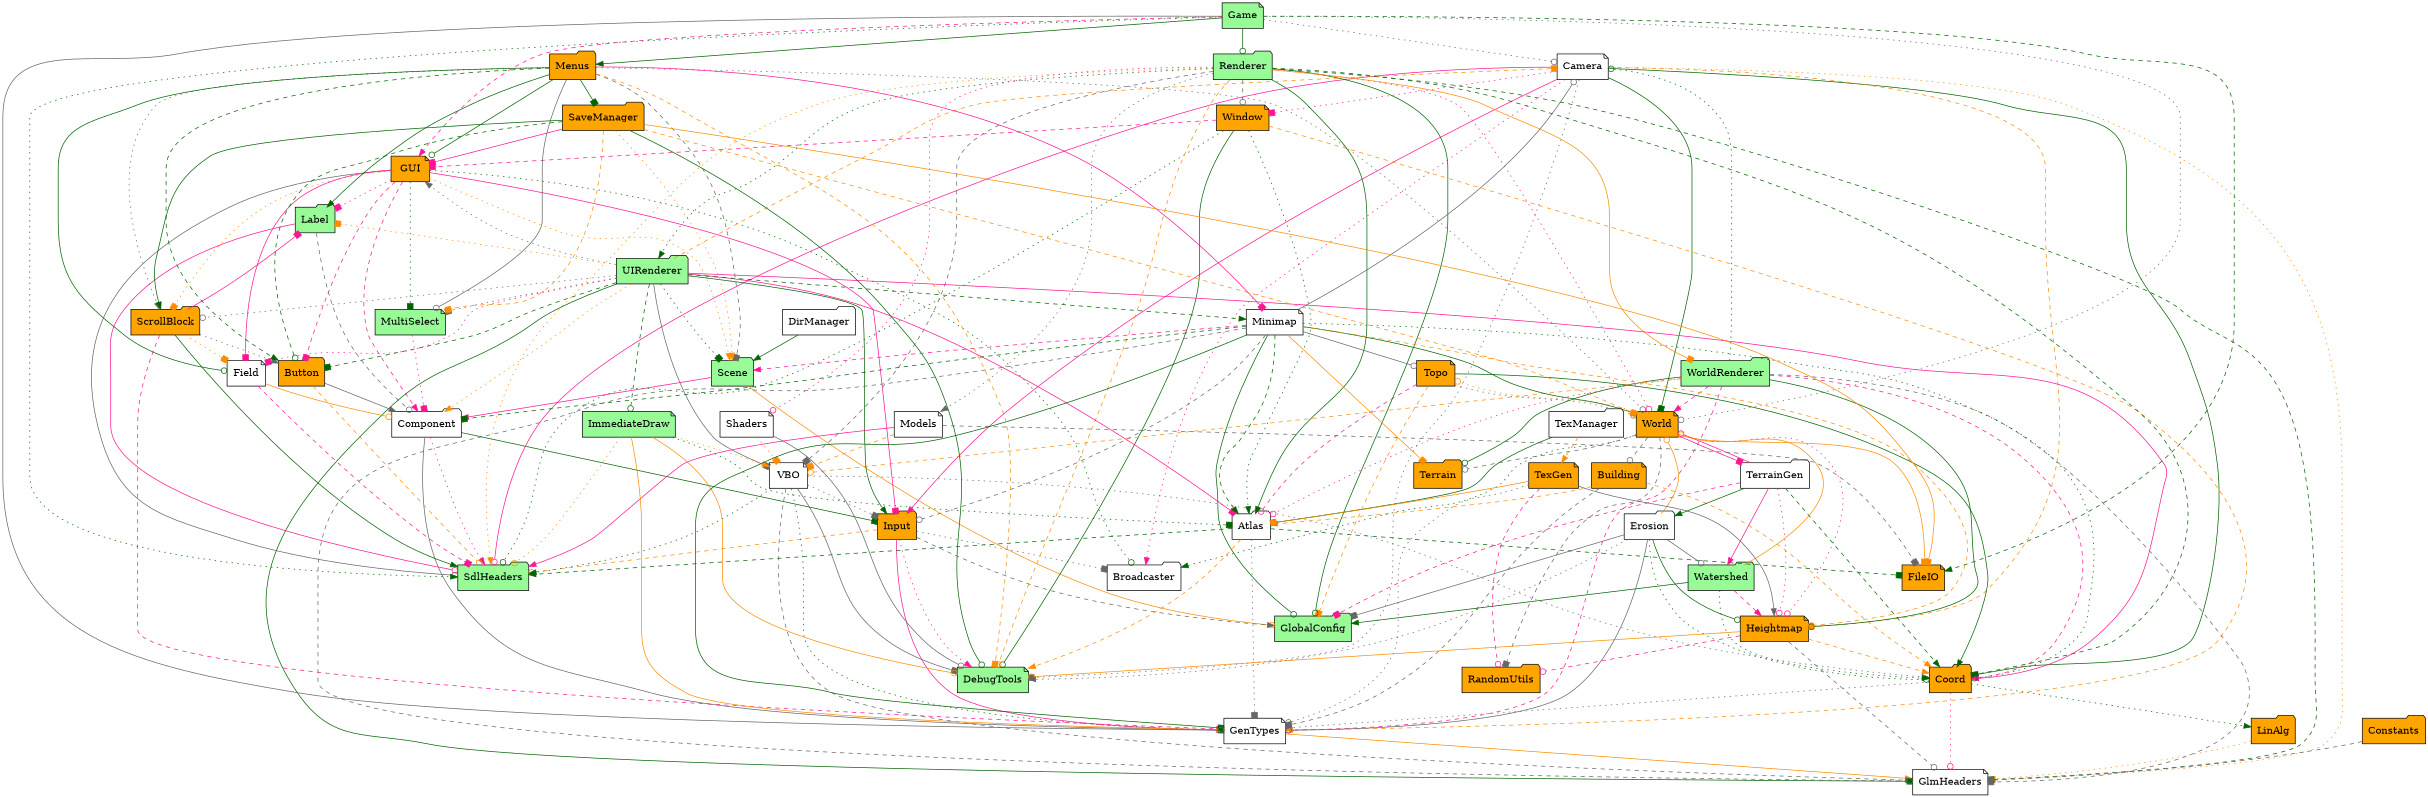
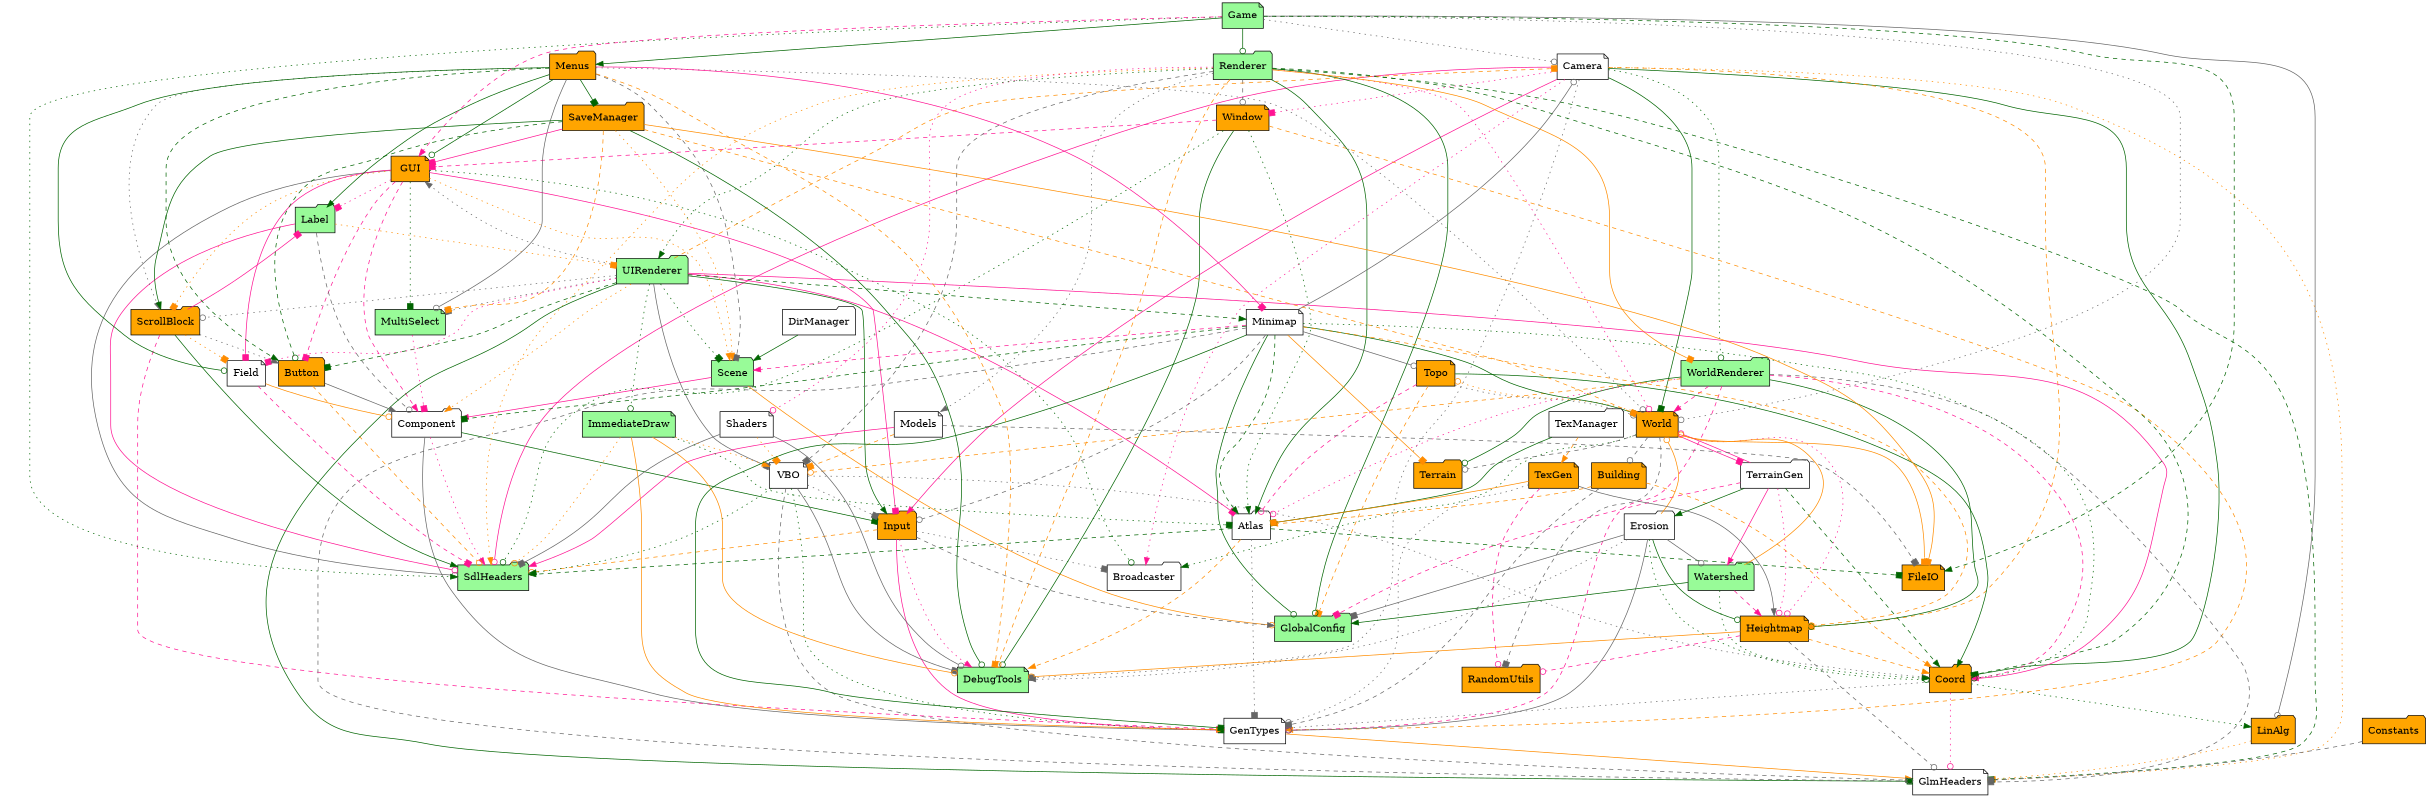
  digraph {
    clusterrank=local
    fontname=Helvetica
    fontsize=16
    node [fillcolor=orange shape=folder style=filled]
    edge [arrowhead=odot color=darkgreen style=solid]
    DirManager [fillcolor=white]
    Scene [fillcolor=palegreen]
    Component [fillcolor=white]
    GlobalConfig [fillcolor=palegreen]
    Input
    SdlHeaders [fillcolor=palegreen]
    GenTypes [fillcolor=white shape=note]
    Camera [fillcolor=white shape=note]
    Coord
    World [shape=note]
    GlmHeaders [fillcolor=white shape=note]
    Heightmap [shape=note]
    Window [shape=note]
    Broadcaster [fillcolor=white]
    DebugTools [fillcolor=palegreen shape=note]
    LinAlg
    Terrain
    FileIO [shape=note]
    Topo [shape=note]
    Building [shape=note]
    TerrainGen [fillcolor=white]
    RandomUtils
    Atlas [fillcolor=white]
    GUI [shape=note]
    WorldRenderer [fillcolor=palegreen]
    VBO [fillcolor=white shape=note]
    Erosion [fillcolor=white]
    Watershed [fillcolor=palegreen]
    Renderer [fillcolor=palegreen]
    Shaders [fillcolor=white shape=note]
    UIRenderer [fillcolor=palegreen]
    Models [fillcolor=white shape=note]
    MultiSelect [fillcolor=palegreen shape=note]
    Label [fillcolor=palegreen]
    ScrollBlock
    Button
    Field [fillcolor=white shape=note]
    ImmediateDraw [fillcolor=palegreen shape=note]
    Minimap [fillcolor=white shape=note]
    Menus
    SaveManager
    TexManager [fillcolor=white]
    TexGen [shape=note]
    Game [fillcolor=palegreen shape=note]
    Constants
    DirManager -> Scene [arrowhead=normal]
    Scene -> Component [arrowhead=normal color=deeppink]
    Scene -> GlobalConfig [color=darkorange]
    Component -> Input [arrowhead=box]
    Component -> SdlHeaders [arrowhead=normal color=deeppink style=dotted]
    Component -> GenTypes [arrowhead=box color=gray40]
    Input -> GlobalConfig [arrowhead=normal color=gray40 style=dashed]
    Input -> SdlHeaders [color=darkorange style=dashed]
    Input -> GenTypes [arrowhead=normal color=deeppink]
    Input -> Broadcaster [arrowhead=box color=gray40 style=dotted]
    Input -> DebugTools [arrowhead=normal color=deeppink style=dotted]
    GenTypes -> GlmHeaders [arrowhead=normal color=darkorange]
    Camera -> Input [arrowhead=normal color=deeppink]
    Camera -> SdlHeaders [color=deeppink]
    Camera -> Coord [arrowhead=box]
    Camera -> World [arrowhead=box]
    Camera -> GlmHeaders [arrowhead=normal color=darkorange style=dotted]
    Camera -> Heightmap [arrowhead=box color=darkorange style=dashed]
    Camera -> Window [arrowhead=box color=deeppink style=dotted]
    Camera -> Broadcaster [arrowhead=normal color=deeppink style=dotted]
    Camera -> DebugTools [arrowhead=box color=gray40 style=dotted]
    Coord -> GenTypes [arrowhead=box color=gray40 style=dotted]
    Coord -> GlmHeaders [color=deeppink style=dotted]
    Coord -> LinAlg [arrowhead=normal style=dotted]
    World -> Heightmap [color=deeppink style=dotted]
    World -> Broadcaster [arrowhead=normal style=dotted]
    World -> Terrain [color=gray40 style=dashed]
    World -> FileIO [arrowhead=box color=darkorange]
    World -> Topo [color=darkorange style=dotted]
    World -> Building [color=gray40 style=dashed]
    World -> TerrainGen [arrowhead=box color=deeppink]
    World -> RandomUtils [arrowhead=box color=gray40 style=dashed]
    Heightmap -> Coord [arrowhead=normal color=darkorange style=dashed]
    Heightmap -> GlmHeaders [color=gray40 style=dashed]
    Heightmap -> DebugTools [color=darkorange]
    Heightmap -> RandomUtils [color=deeppink style=dashed]
    Window -> SdlHeaders [style=dotted]
    Window -> GenTypes [arrowhead=normal color=darkorange style=dashed]
    Window -> DebugTools
    Window -> Atlas [arrowhead=normal style=dotted]
    Window -> GUI [arrowhead=box color=deeppink style=dashed]
    LinAlg -> GlmHeaders [arrowhead=normal color=darkorange style=dotted]
    Topo -> GlobalConfig [arrowhead=box color=darkorange style=dashed]
    Topo -> Coord [arrowhead=normal]
    Topo -> World [color=gray40 style=dotted]
    Topo -> Atlas [color=deeppink style=dashed]
    Building -> GenTypes [arrowhead=box color=gray40 style=dashed]
    Building -> Coord [arrowhead=normal color=darkorange style=dashed]
    Building -> Atlas [arrowhead=normal color=darkorange style=dashed]
    TerrainGen -> GlobalConfig [arrowhead=box color=deeppink style=dashed]
    TerrainGen -> Coord [arrowhead=normal style=dashed]
    TerrainGen -> World [color=deeppink]
    TerrainGen -> Heightmap [color=deeppink style=dotted]
    TerrainGen -> Erosion [arrowhead=normal]
    TerrainGen -> Watershed [arrowhead=normal color=deeppink]
    Atlas -> SdlHeaders [arrowhead=normal style=dashed]
    Atlas -> GenTypes [arrowhead=box color=gray40 style=dotted]
    Atlas -> DebugTools [arrowhead=normal color=darkorange style=dashed]
    Atlas -> FileIO [arrowhead=box style=dashed]
    GUI -> Scene [arrowhead=normal color=darkorange style=dotted]
    GUI -> Component [arrowhead=normal color=deeppink style=dashed]
    GUI -> Input [arrowhead=box color=deeppink]
    GUI -> SdlHeaders [color=gray40]
    GUI -> Broadcaster [style=dotted]
    GUI -> MultiSelect [arrowhead=box style=dotted]
    GUI -> Label [arrowhead=box color=deeppink style=dotted]
    GUI -> ScrollBlock [arrowhead=box color=darkorange style=dotted]
    GUI -> Button [arrowhead=box color=deeppink style=dashed]
    GUI -> Field [arrowhead=box color=deeppink]
    WorldRenderer -> GenTypes [color=deeppink style=dashed]
-   WorldRenderer -> Camera [style=dotted]
-   WorldRenderer -> Coord [arrowhead=normal color=deeppink style=dashed]
+   Camera -> WorldRenderer [style=dotted]
+   WorldRenderer -> Coord [color=deeppink style=dashed]
    WorldRenderer -> World [arrowhead=normal color=deeppink style=dashed]
    WorldRenderer -> GlmHeaders [arrowhead=box color=gray40 style=dashed]
    WorldRenderer -> Heightmap
    WorldRenderer -> Terrain
    WorldRenderer -> Atlas [color=deeppink style=dotted]
    WorldRenderer -> VBO [color=darkorange style=dashed]
    VBO -> Input [arrowhead=box color=gray40 style=dotted]
    VBO -> SdlHeaders [arrowhead=normal style=dotted]
    VBO -> GenTypes [arrowhead=box style=dotted]
    VBO -> Coord [arrowhead=normal color=gray40 style=dotted]
    VBO -> GlmHeaders [arrowhead=normal color=gray40 style=dashed]
    VBO -> DebugTools [arrowhead=box color=gray40]
    Erosion -> GlobalConfig [arrowhead=box color=gray40]
    Erosion -> GenTypes [color=gray40]
    Erosion -> Coord [style=dotted]
    Erosion -> World [color=darkorange]
    Erosion -> Heightmap
    Erosion -> DebugTools [arrowhead=normal color=gray40 style=dotted]
    Erosion -> Watershed [color=gray40]
    Watershed -> GlobalConfig [arrowhead=normal]
    Watershed -> Coord [arrowhead=normal style=dotted]
    Watershed -> World [color=darkorange]
    Watershed -> Heightmap [arrowhead=normal color=deeppink style=dashed]
    Renderer -> GlobalConfig
    Renderer -> SdlHeaders [arrowhead=normal color=darkorange style=dotted]
    Renderer -> Coord [arrowhead=normal style=dashed]
    Renderer -> World [color=deeppink style=dotted]
    Renderer -> GlmHeaders [arrowhead=box style=dashed]
    Renderer -> Window [color=gray40 style=dashed]
    Renderer -> DebugTools [color=darkorange style=dashed]
    Renderer -> Atlas [arrowhead=normal]
    Renderer -> WorldRenderer [arrowhead=box color=darkorange]
    Renderer -> VBO [arrowhead=box color=gray40 style=dashed]
    Renderer -> Shaders [color=deeppink style=dotted]
    Renderer -> UIRenderer [arrowhead=normal style=dotted]
    Renderer -> Models [arrowhead=normal color=gray40 style=dotted]
+   Shaders -> SdlHeaders [arrowhead=box color=gray40]
    Shaders -> DebugTools [color=gray40]
    Shaders -> VBO [arrowhead=box color=darkorange style=dotted]
    UIRenderer -> Scene [arrowhead=box style=dotted]
    UIRenderer -> Component [arrowhead=normal color=darkorange style=dotted]
    UIRenderer -> Input [arrowhead=normal]
    UIRenderer -> Camera [arrowhead=box color=darkorange style=dashed]
    UIRenderer -> Coord [arrowhead=normal color=deeppink]
    UIRenderer -> GlmHeaders [arrowhead=box]
    UIRenderer -> Atlas [arrowhead=box color=deeppink]
    UIRenderer -> GUI [arrowhead=normal color=gray40 style=dotted]
    UIRenderer -> VBO [arrowhead=box color=gray40]
    UIRenderer -> MultiSelect [arrowhead=box color=gray40 style=dotted]
-   UIRenderer -> Label [arrowhead=box color=darkorange style=dotted]
+   Label -> UIRenderer [arrowhead=box color=darkorange style=dotted]
    UIRenderer -> ScrollBlock [color=gray40 style=dotted]
    UIRenderer -> Button [arrowhead=box style=dashed]
    UIRenderer -> Field [arrowhead=box color=deeppink style=dotted]
-   UIRenderer -> ImmediateDraw [style=dashed]
+   UIRenderer -> ImmediateDraw [style=dotted]
    UIRenderer -> Minimap [arrowhead=normal style=dashed]
    Models -> SdlHeaders [arrowhead=normal color=deeppink]
    Models -> FileIO [arrowhead=box color=gray40 style=dashed]
    Models -> VBO [arrowhead=box color=darkorange style=dashed]
    MultiSelect -> Component [arrowhead=box color=deeppink style=dotted]
    Label -> Component [color=gray40 style=dashed]
    Label -> SdlHeaders [color=deeppink]
    ScrollBlock -> SdlHeaders [arrowhead=normal]
    ScrollBlock -> GenTypes [arrowhead=normal color=deeppink style=dashed]
    ScrollBlock -> Label [arrowhead=box color=deeppink]
    ScrollBlock -> Button [arrowhead=normal color=gray40 style=dotted]
    ScrollBlock -> Field [arrowhead=box color=darkorange style=dotted]
    Button -> Component [arrowhead=normal color=gray40]
    Button -> SdlHeaders [color=darkorange style=dashed]
    Field -> Component [color=darkorange]
    Field -> SdlHeaders [arrowhead=box color=deeppink style=dashed]
    ImmediateDraw -> SdlHeaders [color=darkorange style=dotted]
    ImmediateDraw -> GenTypes [arrowhead=normal color=darkorange]
    ImmediateDraw -> DebugTools [color=darkorange]
    ImmediateDraw -> Atlas [arrowhead=box style=dotted]
    ImmediateDraw -> VBO [arrowhead=normal color=darkorange style=dotted]
    Minimap -> Scene [arrowhead=normal color=deeppink style=dashed]
    Minimap -> Component [arrowhead=box style=dashed]
    Minimap -> GlobalConfig
    Minimap -> Input [color=gray40 style=dashed]
    Minimap -> GenTypes [arrowhead=box]
    Minimap -> Camera [color=gray40]
    Minimap -> Coord [style=dotted]
    Minimap -> World
    Minimap -> GlmHeaders [color=gray40 style=dashed]
    Minimap -> Heightmap [color=darkorange style=dashed]
    Minimap -> Terrain [arrowhead=box color=darkorange]
    Minimap -> Topo [color=gray40]
    Minimap -> Atlas [arrowhead=normal style=dashed]
    Menus -> Scene [arrowhead=box color=gray40 style=dashed]
    Menus -> World [color=gray40 style=dotted]
    Menus -> DebugTools [arrowhead=box color=darkorange style=dashed]
    Menus -> GUI
    Menus -> MultiSelect [color=gray40]
    Menus -> Label [arrowhead=normal]
    Menus -> ScrollBlock [arrowhead=normal color=gray40 style=dotted]
    Menus -> Button [arrowhead=normal style=dashed]
    Menus -> Field
    Menus -> Minimap [arrowhead=box color=deeppink]
    Menus -> SaveManager [arrowhead=box]
    SaveManager -> Scene [arrowhead=normal color=darkorange style=dotted]
    SaveManager -> World [arrowhead=box color=darkorange style=dashed]
    SaveManager -> DebugTools
    SaveManager -> FileIO [arrowhead=box color=darkorange]
    SaveManager -> GUI [arrowhead=box color=deeppink]
    SaveManager -> MultiSelect [arrowhead=box color=darkorange style=dashed]
    SaveManager -> ScrollBlock [arrowhead=normal]
    SaveManager -> Button [style=dashed]
    TexManager -> Atlas [arrowhead=box]
    TexManager -> TexGen [arrowhead=normal color=darkorange style=dashed]
    TexGen -> GenTypes [color=gray40 style=dotted]
    TexGen -> Heightmap [arrowhead=normal color=gray40]
    TexGen -> RandomUtils [color=deeppink style=dashed]
    TexGen -> Atlas [arrowhead=box color=darkorange]
    Game -> SdlHeaders [arrowhead=normal style=dotted]
-   Game -> GenTypes [color=gray40]
+   Game -> LinAlg [color=gray40]
    Game -> Camera [color=gray40 style=dotted]
    Game -> World [color=gray40 style=dotted]
    Game -> FileIO [arrowhead=normal style=dashed]
    Game -> GUI [arrowhead=normal color=deeppink style=dashed]
    Game -> Renderer
    Game -> Menus [arrowhead=normal]
    Constants -> GlmHeaders [arrowhead=box color=gray40 style=dashed]
  }
